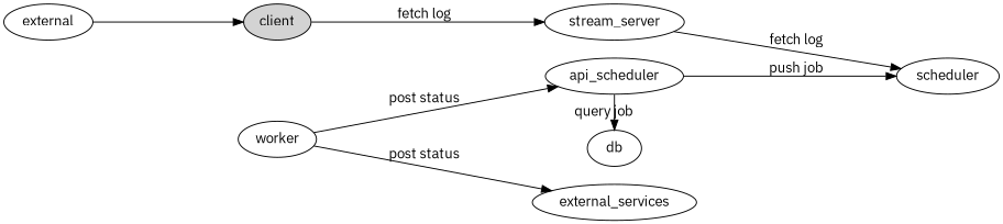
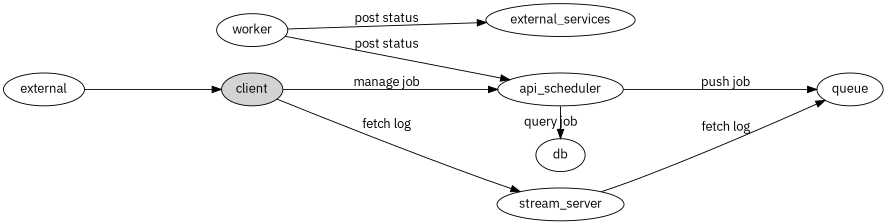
  digraph {
    fontname="IBM Plex Sans"
    rankdir=LR
    ranksep=2.0
    node [fontname="IBM Plex Sans"]
    edge [fontname="IBM Plex Sans"]
    n1 [label=api_scheduler]
    db
-   queue [label=scheduler]
+   queue
    worker
    external_services
    client [style=filled]
    stream_server
    n8 [label=external]
    subgraph sub_1 {
      rank=same
      n1
      db
    }
    n1 -> db [label="query job"]
    n1 -> queue [label="push job" weight=10]
    worker -> n1 [label="post status"]
    worker -> external_services [label="post status"]
+   client -> n1 [label="manage job" weight=10]
    client -> stream_server [label="fetch log"]
    stream_server -> queue [label="fetch log"]
    n8 -> client
  }
